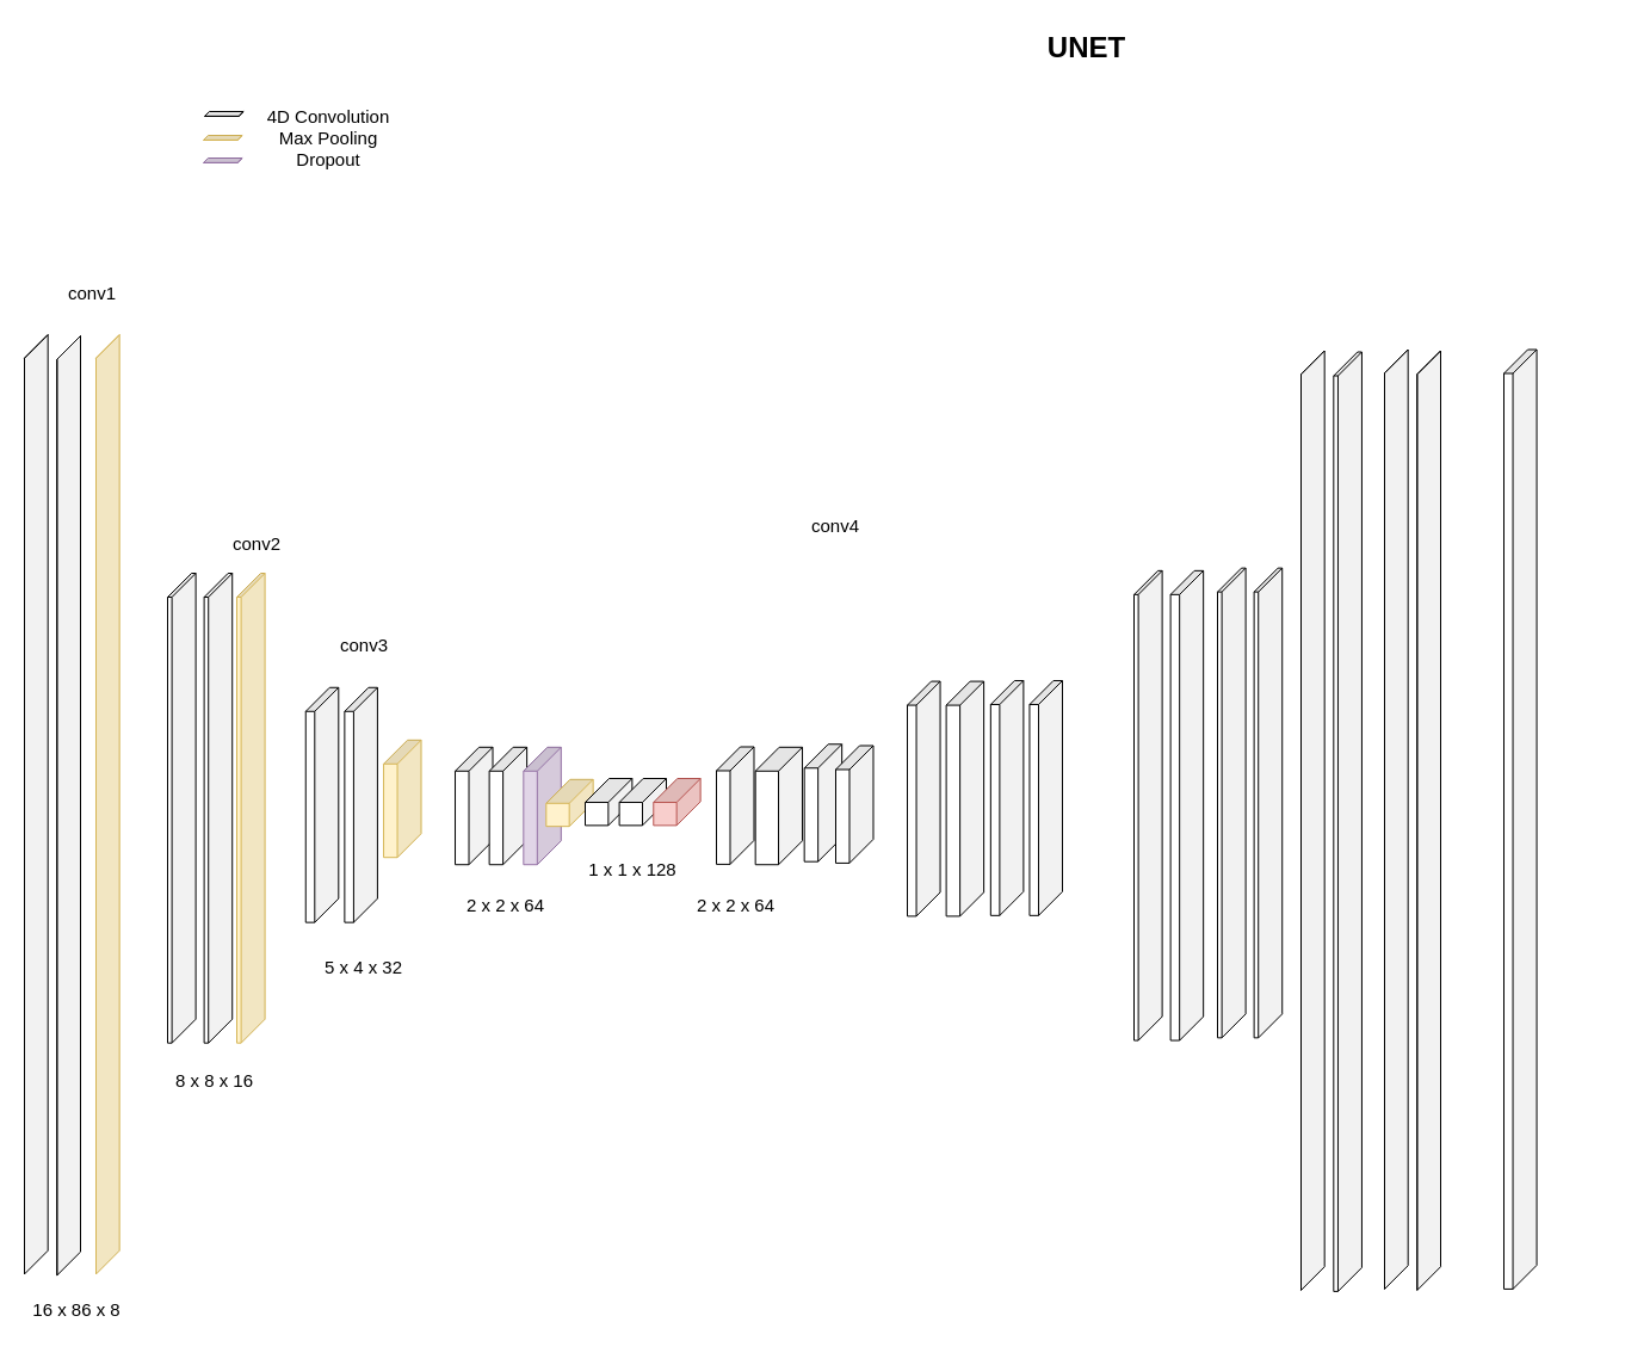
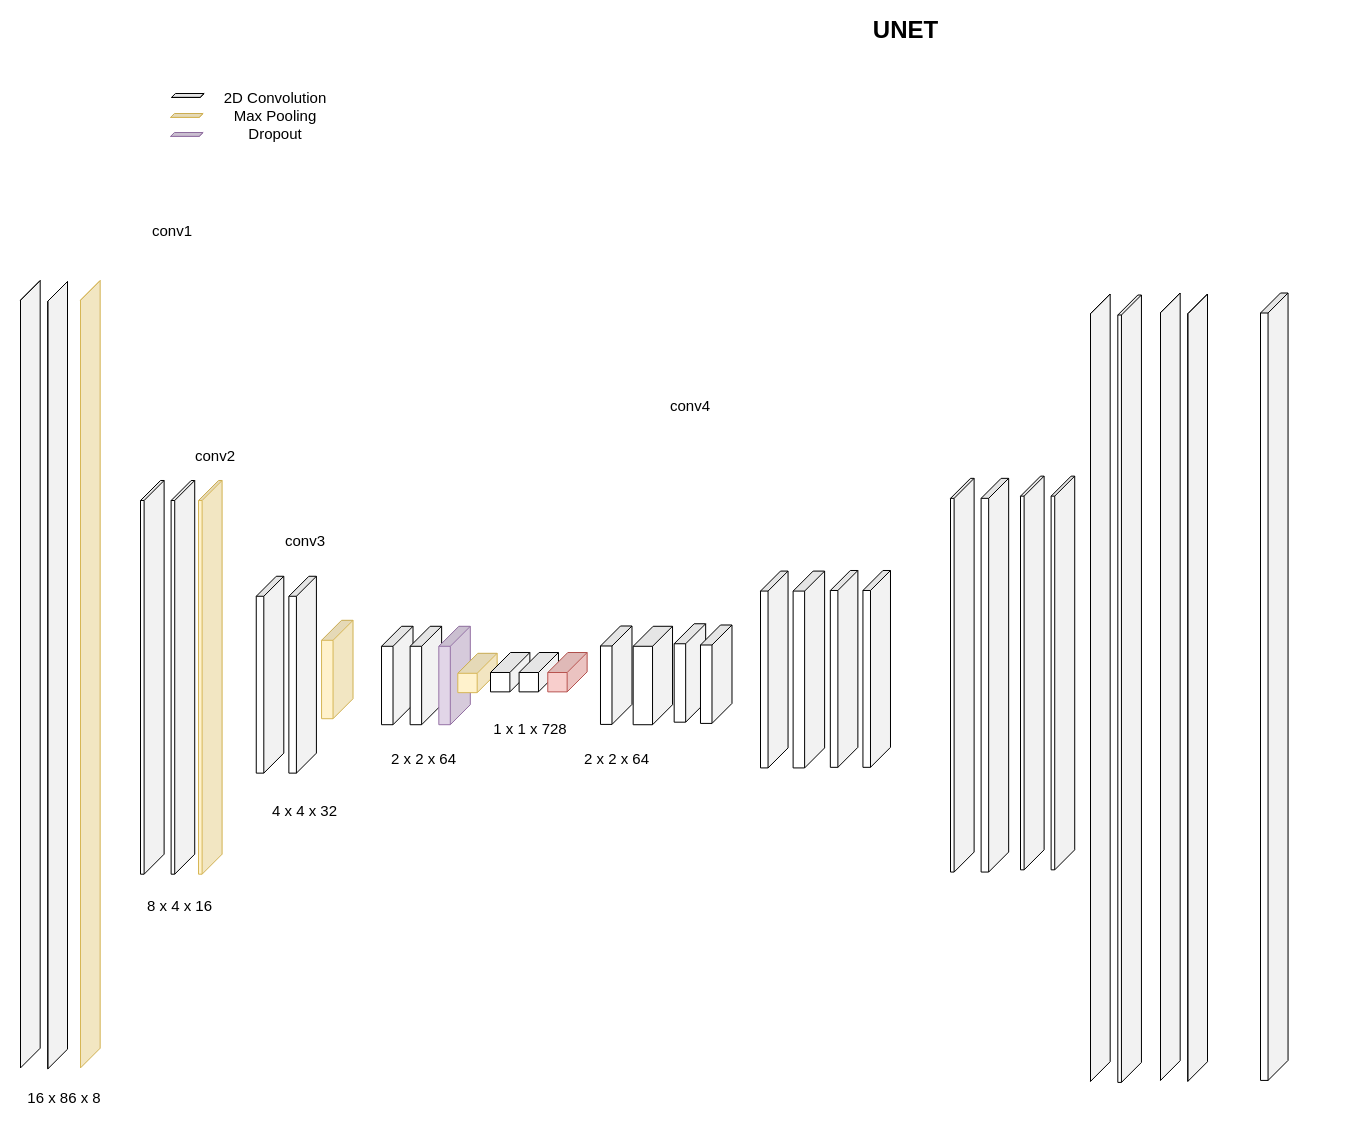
  <mxCell id="0" style=";html=1;" />
  <mxCell id="1" style=";html=1;" parent="0" />
- <mxCell id="2" value="UNET" style="text;strokeColor=none;fillColor=none;html=1;fontSize=24;fontStyle=1;verticalAlign=middle;align=center;" parent="1" vertex="1"><mxGeometry x="479" y="20" width="861" height="40" as="geometry" /></mxCell>
+ <mxCell id="2" value="UNET" style="text;strokeColor=none;fillColor=none;html=1;fontSize=24;fontStyle=1;verticalAlign=middle;align=center;" parent="1" vertex="1"><mxGeometry x="474" y="10" width="861" height="40" as="geometry" /></mxCell>
  <mxCell id="3" value="" style="shape=cube;whiteSpace=wrap;html=1;boundedLbl=1;backgroundOutline=1;darkOpacity=0.05;darkOpacity2=0.1;direction=south;" parent="1" vertex="1"><mxGeometry x="381.03" y="625.79" width="31.496" height="98.425" as="geometry" /></mxCell>
  <mxCell id="4" value="" style="shape=cube;whiteSpace=wrap;html=1;boundedLbl=1;backgroundOutline=1;darkOpacity=0.05;darkOpacity2=0.1;direction=south;" parent="1" vertex="1"><mxGeometry x="409.64" y="625.79" width="31.496" height="98.425" as="geometry" /></mxCell>
  <mxCell id="5" value="" style="shape=cube;whiteSpace=wrap;html=1;boundedLbl=1;backgroundOutline=1;darkOpacity=0.05;darkOpacity2=0.1;direction=south;" parent="1" vertex="1"><mxGeometry x="255.76" y="575.79" width="27.559" height="196.85" as="geometry" /></mxCell>
  <mxCell id="6" value="" style="shape=cube;whiteSpace=wrap;html=1;boundedLbl=1;backgroundOutline=1;darkOpacity=0.05;darkOpacity2=0.1;direction=south;" parent="1" vertex="1"><mxGeometry x="288.37" y="575.79" width="27.559" height="196.85" as="geometry" /></mxCell>
  <mxCell id="7" value="" style="shape=cube;whiteSpace=wrap;html=1;boundedLbl=1;backgroundOutline=1;darkOpacity=0.05;darkOpacity2=0.1;direction=south;fillColor=#fff2cc;strokeColor=#d6b656;" parent="1" vertex="1"><mxGeometry x="321.05" y="619.79" width="31.496" height="98.425" as="geometry" /></mxCell>
  <mxCell id="8" value="" style="shape=cube;whiteSpace=wrap;html=1;boundedLbl=1;backgroundOutline=1;darkOpacity=0.05;darkOpacity2=0.1;direction=south;" parent="1" vertex="1"><mxGeometry x="140" y="480" width="23.622" height="393.7" as="geometry" /></mxCell>
  <mxCell id="9" value="" style="shape=cube;whiteSpace=wrap;html=1;boundedLbl=1;backgroundOutline=1;darkOpacity=0.05;darkOpacity2=0.1;direction=south;" parent="1" vertex="1"><mxGeometry x="170.61" y="480" width="23.622" height="393.7" as="geometry" /></mxCell>
- <mxCell id="10" value="&lt;font style=&quot;font-size: 15px&quot;&gt;conv1&lt;/font&gt;" style="text;html=1;strokeColor=none;fillColor=none;align=center;verticalAlign=middle;whiteSpace=wrap;rounded=0;" parent="1" vertex="1"><mxGeometry x="47.32" y="230" width="60" height="30" as="geometry" /></mxCell>
+ <mxCell id="10" value="&lt;font style=&quot;font-size: 15px&quot;&gt;conv1&lt;/font&gt;" style="text;html=1;strokeColor=none;fillColor=none;align=center;verticalAlign=middle;whiteSpace=wrap;rounded=0;" parent="1" vertex="1"><mxGeometry x="142.32" y="215" width="60" height="30" as="geometry" /></mxCell>
  <mxCell id="11" value="" style="shape=cube;whiteSpace=wrap;html=1;boundedLbl=1;backgroundOutline=1;darkOpacity=0.05;darkOpacity2=0.1;direction=south;" parent="1" vertex="1"><mxGeometry x="171" y="93" width="32.61" height="3.937" as="geometry" /></mxCell>
- <mxCell id="12" value="4D Convolution&lt;br&gt;Max Pooling&lt;br&gt;Dropout" style="text;html=1;strokeColor=none;fillColor=none;align=center;verticalAlign=middle;whiteSpace=wrap;rounded=0;fontSize=15;" parent="1" vertex="1"><mxGeometry x="200" y="100" width="150" height="30" as="geometry" /></mxCell>
+ <mxCell id="12" value="2D Convolution&lt;br&gt;Max Pooling&lt;br&gt;Dropout" style="text;html=1;strokeColor=none;fillColor=none;align=center;verticalAlign=middle;whiteSpace=wrap;rounded=0;fontSize=15;" parent="1" vertex="1"><mxGeometry x="200" y="100" width="150" height="30" as="geometry" /></mxCell>
  <mxCell id="13" value="" style="edgeStyle=orthogonalEdgeStyle;rounded=0;orthogonalLoop=1;jettySize=auto;html=1;fontSize=15;" parent="1" source="14" target="30" edge="1"><mxGeometry relative="1" as="geometry" /></mxCell>
  <mxCell id="14" value="" style="shape=cube;whiteSpace=wrap;html=1;boundedLbl=1;backgroundOutline=1;darkOpacity=0.05;darkOpacity2=0.1;direction=south;fillColor=#e1d5e7;strokeColor=#9673a6;" parent="1" vertex="1"><mxGeometry x="438.32" y="625.79" width="31.496" height="98.425" as="geometry" /></mxCell>
  <mxCell id="15" value="" style="shape=cube;whiteSpace=wrap;html=1;boundedLbl=1;backgroundOutline=1;darkOpacity=0.05;darkOpacity2=0.1;direction=south;fillColor=#fff2cc;strokeColor=#d6b656;" parent="1" vertex="1"><mxGeometry x="457.32" y="652.79" width="39.37" height="39.37" as="geometry" /></mxCell>
  <mxCell id="16" value="&lt;font style=&quot;font-size: 15px&quot;&gt;conv2&lt;/font&gt;" style="text;html=1;strokeColor=none;fillColor=none;align=center;verticalAlign=middle;whiteSpace=wrap;rounded=0;" parent="1" vertex="1"><mxGeometry x="184.71" y="440" width="60" height="30" as="geometry" /></mxCell>
  <mxCell id="17" value="&lt;font style=&quot;font-size: 15px&quot;&gt;conv3&lt;span style=&quot;color: rgba(0 , 0 , 0 , 0) ; font-family: monospace ; font-size: 0px&quot;&gt;%3CmxGraphModel%3E%3Croot%3E%3CmxCell%20id%3D%220%22%2F%3E%3CmxCell%20id%3D%221%22%20parent%3D%220%22%2F%3E%3CmxCell%20id%3D%222%22%20value%3D%22%26lt%3Bfont%20style%3D%26quot%3Bfont-size%3A%2015px%26quot%3B%26gt%3Bconv1%26lt%3B%2Ffont%26gt%3B%22%20style%3D%22text%3Bhtml%3D1%3BstrokeColor%3Dnone%3BfillColor%3Dnone%3Balign%3Dcenter%3BverticalAlign%3Dmiddle%3BwhiteSpace%3Dwrap%3Brounded%3D0%3B%22%20vertex%3D%221%22%20parent%3D%221%22%3E%3CmxGeometry%20x%3D%22320.22%22%20y%3D%22633.03%22%20width%3D%2260%22%20height%3D%2230%22%20as%3D%22geometry%22%2F%3E%3C%2FmxCell%3E%3C%2Froot%3E%3C%2FmxGraphModel%3E&lt;/span&gt;&lt;br&gt;&lt;/font&gt;" style="text;html=1;strokeColor=none;fillColor=none;align=center;verticalAlign=middle;whiteSpace=wrap;rounded=0;" parent="1" vertex="1"><mxGeometry x="274.71" y="525" width="60" height="30" as="geometry" /></mxCell>
- <mxCell id="18" value="&lt;font style=&quot;font-size: 15px&quot;&gt;conv4&lt;br&gt;&lt;/font&gt;" style="text;html=1;strokeColor=none;fillColor=none;align=center;verticalAlign=middle;whiteSpace=wrap;rounded=0;" parent="1" vertex="1"><mxGeometry x="670" y="425" width="60" height="30" as="geometry" /></mxCell>
+ <mxCell id="18" value="&lt;font style=&quot;font-size: 15px&quot;&gt;conv4&lt;br&gt;&lt;/font&gt;" style="text;html=1;strokeColor=none;fillColor=none;align=center;verticalAlign=middle;whiteSpace=wrap;rounded=0;" parent="1" vertex="1"><mxGeometry x="660" y="390" width="60" height="30" as="geometry" /></mxCell>
  <mxCell id="19" value="" style="shape=cube;whiteSpace=wrap;html=1;boundedLbl=1;backgroundOutline=1;darkOpacity=0.05;darkOpacity2=0.1;direction=south;fillColor=#fff2cc;strokeColor=#d6b656;" parent="1" vertex="1"><mxGeometry x="198" y="480" width="23.622" height="393.7" as="geometry" /></mxCell>
  <mxCell id="20" value="&lt;font style=&quot;font-size: 15px&quot;&gt;16 x 86 x 8&lt;br&gt;&lt;/font&gt;" style="text;html=1;strokeColor=none;fillColor=none;align=center;verticalAlign=middle;whiteSpace=wrap;rounded=0;" parent="1" vertex="1"><mxGeometry x="23.66" y="1081.91" width="80" height="30" as="geometry" /></mxCell>
- <mxCell id="21" value="&lt;font style=&quot;font-size: 15px&quot;&gt;8 x 8 x 16&lt;br&gt;&lt;/font&gt;" style="text;html=1;strokeColor=none;fillColor=none;align=center;verticalAlign=middle;whiteSpace=wrap;rounded=0;" parent="1" vertex="1"><mxGeometry x="136.91" y="890" width="84.71" height="30" as="geometry" /></mxCell>
- <mxCell id="22" value="&lt;font style=&quot;font-size: 15px&quot;&gt;5 x 4 x 32&lt;br&gt;&lt;/font&gt;" style="text;html=1;strokeColor=none;fillColor=none;align=center;verticalAlign=middle;whiteSpace=wrap;rounded=0;" parent="1" vertex="1"><mxGeometry x="262.35" y="795" width="84.71" height="30" as="geometry" /></mxCell>
+ <mxCell id="21" value="&lt;font style=&quot;font-size: 15px&quot;&gt;8 x 4 x 16&lt;br&gt;&lt;/font&gt;" style="text;html=1;strokeColor=none;fillColor=none;align=center;verticalAlign=middle;whiteSpace=wrap;rounded=0;" parent="1" vertex="1"><mxGeometry x="136.91" y="890" width="84.71" height="30" as="geometry" /></mxCell>
+ <mxCell id="22" value="&lt;font style=&quot;font-size: 15px&quot;&gt;4 x 4 x 32&lt;br&gt;&lt;/font&gt;" style="text;html=1;strokeColor=none;fillColor=none;align=center;verticalAlign=middle;whiteSpace=wrap;rounded=0;" parent="1" vertex="1"><mxGeometry x="262.35" y="795" width="84.71" height="30" as="geometry" /></mxCell>
  <mxCell id="23" value="&lt;font style=&quot;font-size: 15px&quot;&gt;2 x 2 x 64&lt;br&gt;&lt;/font&gt;" style="text;html=1;strokeColor=none;fillColor=none;align=center;verticalAlign=middle;whiteSpace=wrap;rounded=0;" parent="1" vertex="1"><mxGeometry x="381.03" y="742.64" width="84.71" height="30" as="geometry" /></mxCell>
  <mxCell id="24" value="" style="shape=cube;whiteSpace=wrap;html=1;boundedLbl=1;backgroundOutline=1;darkOpacity=0.05;darkOpacity2=0.1;direction=south;" parent="1" vertex="1"><mxGeometry x="20" y="280" width="19.685" height="787.4" as="geometry" /></mxCell>
  <mxCell id="25" value="" style="shape=cube;whiteSpace=wrap;html=1;boundedLbl=1;backgroundOutline=1;darkOpacity=0.05;darkOpacity2=0.1;direction=south;" parent="1" vertex="1"><mxGeometry x="47.32" y="281" width="19.685" height="787.4" as="geometry" /></mxCell>
  <mxCell id="26" value="" style="shape=cube;whiteSpace=wrap;html=1;boundedLbl=1;backgroundOutline=1;darkOpacity=0.05;darkOpacity2=0.1;direction=south;fillColor=#fff2cc;strokeColor=#d6b656;" parent="1" vertex="1"><mxGeometry x="80" y="280" width="19.685" height="787.4" as="geometry" /></mxCell>
- <mxCell id="27" value="&lt;font style=&quot;font-size: 15px&quot;&gt;1 x 1 x 128&lt;br&gt;&lt;/font&gt;" style="text;html=1;strokeColor=none;fillColor=none;align=center;verticalAlign=middle;whiteSpace=wrap;rounded=0;" parent="1" vertex="1"><mxGeometry x="465.74" y="712.64" width="128.18" height="30" as="geometry" /></mxCell>
+ <mxCell id="27" value="&lt;font style=&quot;font-size: 15px&quot;&gt;1 x 1 x 728&lt;br&gt;&lt;/font&gt;" style="text;html=1;strokeColor=none;fillColor=none;align=center;verticalAlign=middle;whiteSpace=wrap;rounded=0;" parent="1" vertex="1"><mxGeometry x="465.74" y="712.64" width="128.18" height="30" as="geometry" /></mxCell>
  <mxCell id="28" value="" style="shape=cube;whiteSpace=wrap;html=1;boundedLbl=1;backgroundOutline=1;darkOpacity=0.05;darkOpacity2=0.1;direction=south;" parent="1" vertex="1"><mxGeometry x="490" y="652" width="39.37" height="39.37" as="geometry" /></mxCell>
  <mxCell id="29" value="" style="shape=cube;whiteSpace=wrap;html=1;boundedLbl=1;backgroundOutline=1;darkOpacity=0.05;darkOpacity2=0.1;direction=south;" parent="1" vertex="1"><mxGeometry x="518.61" y="652" width="39.37" height="39.37" as="geometry" /></mxCell>
  <mxCell id="30" value="" style="shape=cube;whiteSpace=wrap;html=1;boundedLbl=1;backgroundOutline=1;darkOpacity=0.05;darkOpacity2=0.1;direction=south;fillColor=#f8cecc;strokeColor=#b85450;" parent="1" vertex="1"><mxGeometry x="547.29" y="652" width="39.37" height="39.37" as="geometry" /></mxCell>
  <mxCell id="31" value="" style="shape=cube;whiteSpace=wrap;html=1;boundedLbl=1;backgroundOutline=1;darkOpacity=0.05;darkOpacity2=0.1;direction=south;" parent="1" vertex="1"><mxGeometry x="600" y="625.49" width="31.496" height="98.425" as="geometry" /></mxCell>
  <mxCell id="32" value="&lt;font style=&quot;font-size: 15px&quot;&gt;2 x 2 x 64&lt;br&gt;&lt;/font&gt;" style="text;html=1;strokeColor=none;fillColor=none;align=center;verticalAlign=middle;whiteSpace=wrap;rounded=0;" parent="1" vertex="1"><mxGeometry x="573.98" y="742.64" width="84.71" height="30" as="geometry" /></mxCell>
  <mxCell id="33" value="" style="shape=cube;whiteSpace=wrap;html=1;boundedLbl=1;backgroundOutline=1;darkOpacity=0.05;darkOpacity2=0.1;direction=south;" parent="1" vertex="1"><mxGeometry x="632.68" y="625.79" width="39.37" height="98.425" as="geometry" /></mxCell>
  <mxCell id="34" value="" style="shape=cube;whiteSpace=wrap;html=1;boundedLbl=1;backgroundOutline=1;darkOpacity=0.05;darkOpacity2=0.1;direction=south;" parent="1" vertex="1"><mxGeometry x="673.66" y="623.26" width="31.496" height="98.425" as="geometry" /></mxCell>
  <mxCell id="35" value="" style="shape=cube;whiteSpace=wrap;html=1;boundedLbl=1;backgroundOutline=1;darkOpacity=0.05;darkOpacity2=0.1;direction=south;" parent="1" vertex="1"><mxGeometry x="700" y="624.49" width="31.496" height="98.425" as="geometry" /></mxCell>
  <mxCell id="36" value="" style="shape=cube;whiteSpace=wrap;html=1;boundedLbl=1;backgroundOutline=1;darkOpacity=0.05;darkOpacity2=0.1;direction=south;" parent="1" vertex="1"><mxGeometry x="760" y="570.58" width="27.559" height="196.85" as="geometry" /></mxCell>
  <mxCell id="37" value="" style="shape=cube;whiteSpace=wrap;html=1;boundedLbl=1;backgroundOutline=1;darkOpacity=0.05;darkOpacity2=0.1;direction=south;" parent="1" vertex="1"><mxGeometry x="792.61" y="570.58" width="31.496" height="196.85" as="geometry" /></mxCell>
  <mxCell id="38" value="" style="shape=cube;whiteSpace=wrap;html=1;boundedLbl=1;backgroundOutline=1;darkOpacity=0.05;darkOpacity2=0.1;direction=south;" parent="1" vertex="1"><mxGeometry x="829.83" y="570" width="27.559" height="196.85" as="geometry" /></mxCell>
  <mxCell id="39" value="" style="shape=cube;whiteSpace=wrap;html=1;boundedLbl=1;backgroundOutline=1;darkOpacity=0.05;darkOpacity2=0.1;direction=south;" parent="1" vertex="1"><mxGeometry x="862.44" y="570" width="27.559" height="196.85" as="geometry" /></mxCell>
  <mxCell id="40" value="" style="shape=cube;whiteSpace=wrap;html=1;boundedLbl=1;backgroundOutline=1;darkOpacity=0.05;darkOpacity2=0.1;direction=south;" parent="1" vertex="1"><mxGeometry x="950" y="477.85" width="23.622" height="393.7" as="geometry" /></mxCell>
  <mxCell id="41" value="" style="shape=cube;whiteSpace=wrap;html=1;boundedLbl=1;backgroundOutline=1;darkOpacity=0.05;darkOpacity2=0.1;direction=south;" parent="1" vertex="1"><mxGeometry x="980.61" y="477.85" width="27.559" height="393.7" as="geometry" /></mxCell>
  <mxCell id="42" value="" style="shape=cube;whiteSpace=wrap;html=1;boundedLbl=1;backgroundOutline=1;darkOpacity=0.05;darkOpacity2=0.1;direction=south;" parent="1" vertex="1"><mxGeometry x="1020" y="475.63" width="23.622" height="393.7" as="geometry" /></mxCell>
  <mxCell id="43" value="" style="shape=cube;whiteSpace=wrap;html=1;boundedLbl=1;backgroundOutline=1;darkOpacity=0.05;darkOpacity2=0.1;direction=south;" parent="1" vertex="1"><mxGeometry x="1050.61" y="475.63" width="23.622" height="393.7" as="geometry" /></mxCell>
  <mxCell id="44" value="" style="shape=cube;whiteSpace=wrap;html=1;boundedLbl=1;backgroundOutline=1;darkOpacity=0.05;darkOpacity2=0.1;direction=south;" parent="1" vertex="1"><mxGeometry x="1090" y="293.51" width="19.685" height="787.4" as="geometry" /></mxCell>
  <mxCell id="45" value="" style="shape=cube;whiteSpace=wrap;html=1;boundedLbl=1;backgroundOutline=1;darkOpacity=0.05;darkOpacity2=0.1;direction=south;" parent="1" vertex="1"><mxGeometry x="1117.32" y="294.51" width="23.622" height="787.4" as="geometry" /></mxCell>
  <mxCell id="46" value="" style="shape=cube;whiteSpace=wrap;html=1;boundedLbl=1;backgroundOutline=1;darkOpacity=0.05;darkOpacity2=0.1;direction=south;" parent="1" vertex="1"><mxGeometry x="1160" y="292.51" width="19.685" height="787.4" as="geometry" /></mxCell>
  <mxCell id="47" value="" style="shape=cube;whiteSpace=wrap;html=1;boundedLbl=1;backgroundOutline=1;darkOpacity=0.05;darkOpacity2=0.1;direction=south;" parent="1" vertex="1"><mxGeometry x="1187.32" y="293.51" width="19.685" height="787.4" as="geometry" /></mxCell>
  <mxCell id="48" value="" style="shape=cube;whiteSpace=wrap;html=1;boundedLbl=1;backgroundOutline=1;darkOpacity=0.05;darkOpacity2=0.1;direction=south;" parent="1" vertex="1"><mxGeometry x="1260" y="292.51" width="27.559" height="787.4" as="geometry" /></mxCell>
  <mxCell id="49" value="" style="shape=cube;whiteSpace=wrap;html=1;boundedLbl=1;backgroundOutline=1;darkOpacity=0.05;darkOpacity2=0.1;direction=south;fillColor=#fff2cc;strokeColor=#d6b656;" vertex="1" parent="1"><mxGeometry x="170" y="113" width="32.61" height="3.937" as="geometry" /></mxCell>
  <mxCell id="50" value="" style="shape=cube;whiteSpace=wrap;html=1;boundedLbl=1;backgroundOutline=1;darkOpacity=0.05;darkOpacity2=0.1;direction=south;fillColor=#e1d5e7;strokeColor=#9673a6;" vertex="1" parent="1"><mxGeometry x="170" y="132" width="32.61" height="3.937" as="geometry" /></mxCell>
